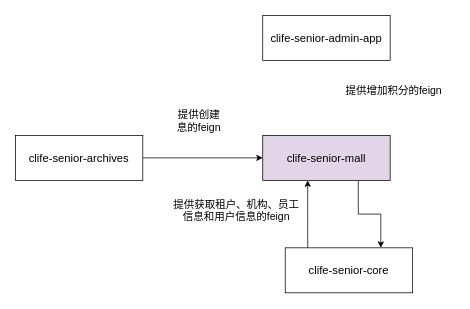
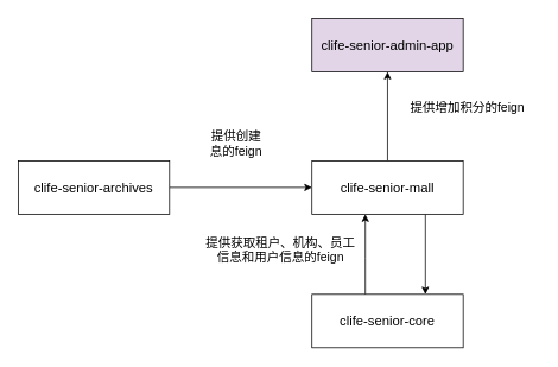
  <mxCell id="0" />
  <mxCell id="1" parent="0" />
  <mxCell id="2" style="edgeStyle=orthogonalEdgeStyle;rounded=0;orthogonalLoop=1;jettySize=auto;html=1;exitX=0.75;exitY=1;exitDx=0;exitDy=0;entryX=0.75;entryY=0;entryDx=0;entryDy=0;" edge="1" parent="1" source="4" target="8"><mxGeometry relative="1" as="geometry" /></mxCell>
- <mxCell id="4" value="&lt;font style=&quot;font-size: 15px;&quot;&gt;clife-senior-mall&lt;/font&gt;" style="rounded=0;whiteSpace=wrap;html=1;fillColor=#e1d5e7;" vertex="1" parent="1"><mxGeometry x="350" y="180" width="170" height="60" as="geometry" /></mxCell>
+ <mxCell id="3" value="" style="edgeStyle=orthogonalEdgeStyle;rounded=0;orthogonalLoop=1;jettySize=auto;html=1;" edge="1" parent="1" source="4" target="9"><mxGeometry relative="1" as="geometry" /></mxCell>
+ <mxCell id="4" value="&lt;font style=&quot;font-size: 15px;&quot;&gt;clife-senior-mall&lt;/font&gt;" style="rounded=0;whiteSpace=wrap;html=1;" vertex="1" parent="1"><mxGeometry x="350" y="180" width="170" height="60" as="geometry" /></mxCell>
  <mxCell id="5" style="edgeStyle=orthogonalEdgeStyle;rounded=0;orthogonalLoop=1;jettySize=auto;html=1;exitX=1;exitY=0.5;exitDx=0;exitDy=0;entryX=0;entryY=0.5;entryDx=0;entryDy=0;" edge="1" parent="1" source="6" target="4"><mxGeometry relative="1" as="geometry" /></mxCell>
  <mxCell id="6" value="&lt;font style=&quot;font-size: 15px;&quot;&gt;clife-senior-archives&lt;/font&gt;" style="rounded=0;whiteSpace=wrap;html=1;" vertex="1" parent="1"><mxGeometry x="20" y="180" width="170" height="60" as="geometry" /></mxCell>
  <mxCell id="7" value="" style="edgeStyle=orthogonalEdgeStyle;rounded=0;orthogonalLoop=1;jettySize=auto;html=1;" edge="1" parent="1" source="8" target="4"><mxGeometry relative="1" as="geometry"><Array as="points"><mxPoint x="410" y="290" /><mxPoint x="410" y="290" /></Array></mxGeometry></mxCell>
- <mxCell id="8" value="&lt;font style=&quot;font-size: 15px;&quot;&gt;clife-senior-core&lt;/font&gt;" style="rounded=0;whiteSpace=wrap;html=1;" vertex="1" parent="1"><mxGeometry x="380" y="330" width="170" height="60" as="geometry" /></mxCell>
- <mxCell id="9" value="&lt;font style=&quot;font-size: 15px;&quot;&gt;clife-senior-admin-app&lt;/font&gt;" style="rounded=0;whiteSpace=wrap;html=1;" vertex="1" parent="1"><mxGeometry x="350" y="20" width="170" height="60" as="geometry" /></mxCell>
+ <mxCell id="8" value="&lt;font style=&quot;font-size: 15px;&quot;&gt;clife-senior-core&lt;/font&gt;" style="rounded=0;whiteSpace=wrap;html=1;" vertex="1" parent="1"><mxGeometry x="350" y="330" width="170" height="60" as="geometry" /></mxCell>
+ <mxCell id="9" value="&lt;font style=&quot;font-size: 15px;&quot;&gt;clife-senior-admin-app&lt;/font&gt;" style="rounded=0;whiteSpace=wrap;html=1;fillColor=#e1d5e7;" vertex="1" parent="1"><mxGeometry x="350" y="20" width="170" height="60" as="geometry" /></mxCell>
  <mxCell id="10" value="&lt;div&gt;提供创建&lt;/div&gt;&lt;div&gt;息的feign&lt;/div&gt;" style="text;html=1;align=center;verticalAlign=middle;whiteSpace=wrap;rounded=0;fontSize=14;" vertex="1" parent="1"><mxGeometry x="200" y="130" width="130" height="60" as="geometry" /></mxCell>
  <mxCell id="11" value="&lt;div&gt;提供增加积分&lt;span style=&quot;background-color: transparent; color: light-dark(rgb(0, 0, 0), rgb(255, 255, 255));&quot;&gt;的feign&lt;/span&gt;&lt;/div&gt;" style="text;html=1;align=center;verticalAlign=middle;whiteSpace=wrap;rounded=0;fontSize=14;" vertex="1" parent="1"><mxGeometry x="445" y="90" width="160" height="60" as="geometry" /></mxCell>
  <mxCell id="12" value="&lt;div&gt;提供获取租户、机构、员工信息和用户信息的feign&lt;/div&gt;" style="text;html=1;align=center;verticalAlign=middle;whiteSpace=wrap;rounded=0;fontSize=14;" vertex="1" parent="1"><mxGeometry x="230" y="250" width="170" height="60" as="geometry" /></mxCell>
